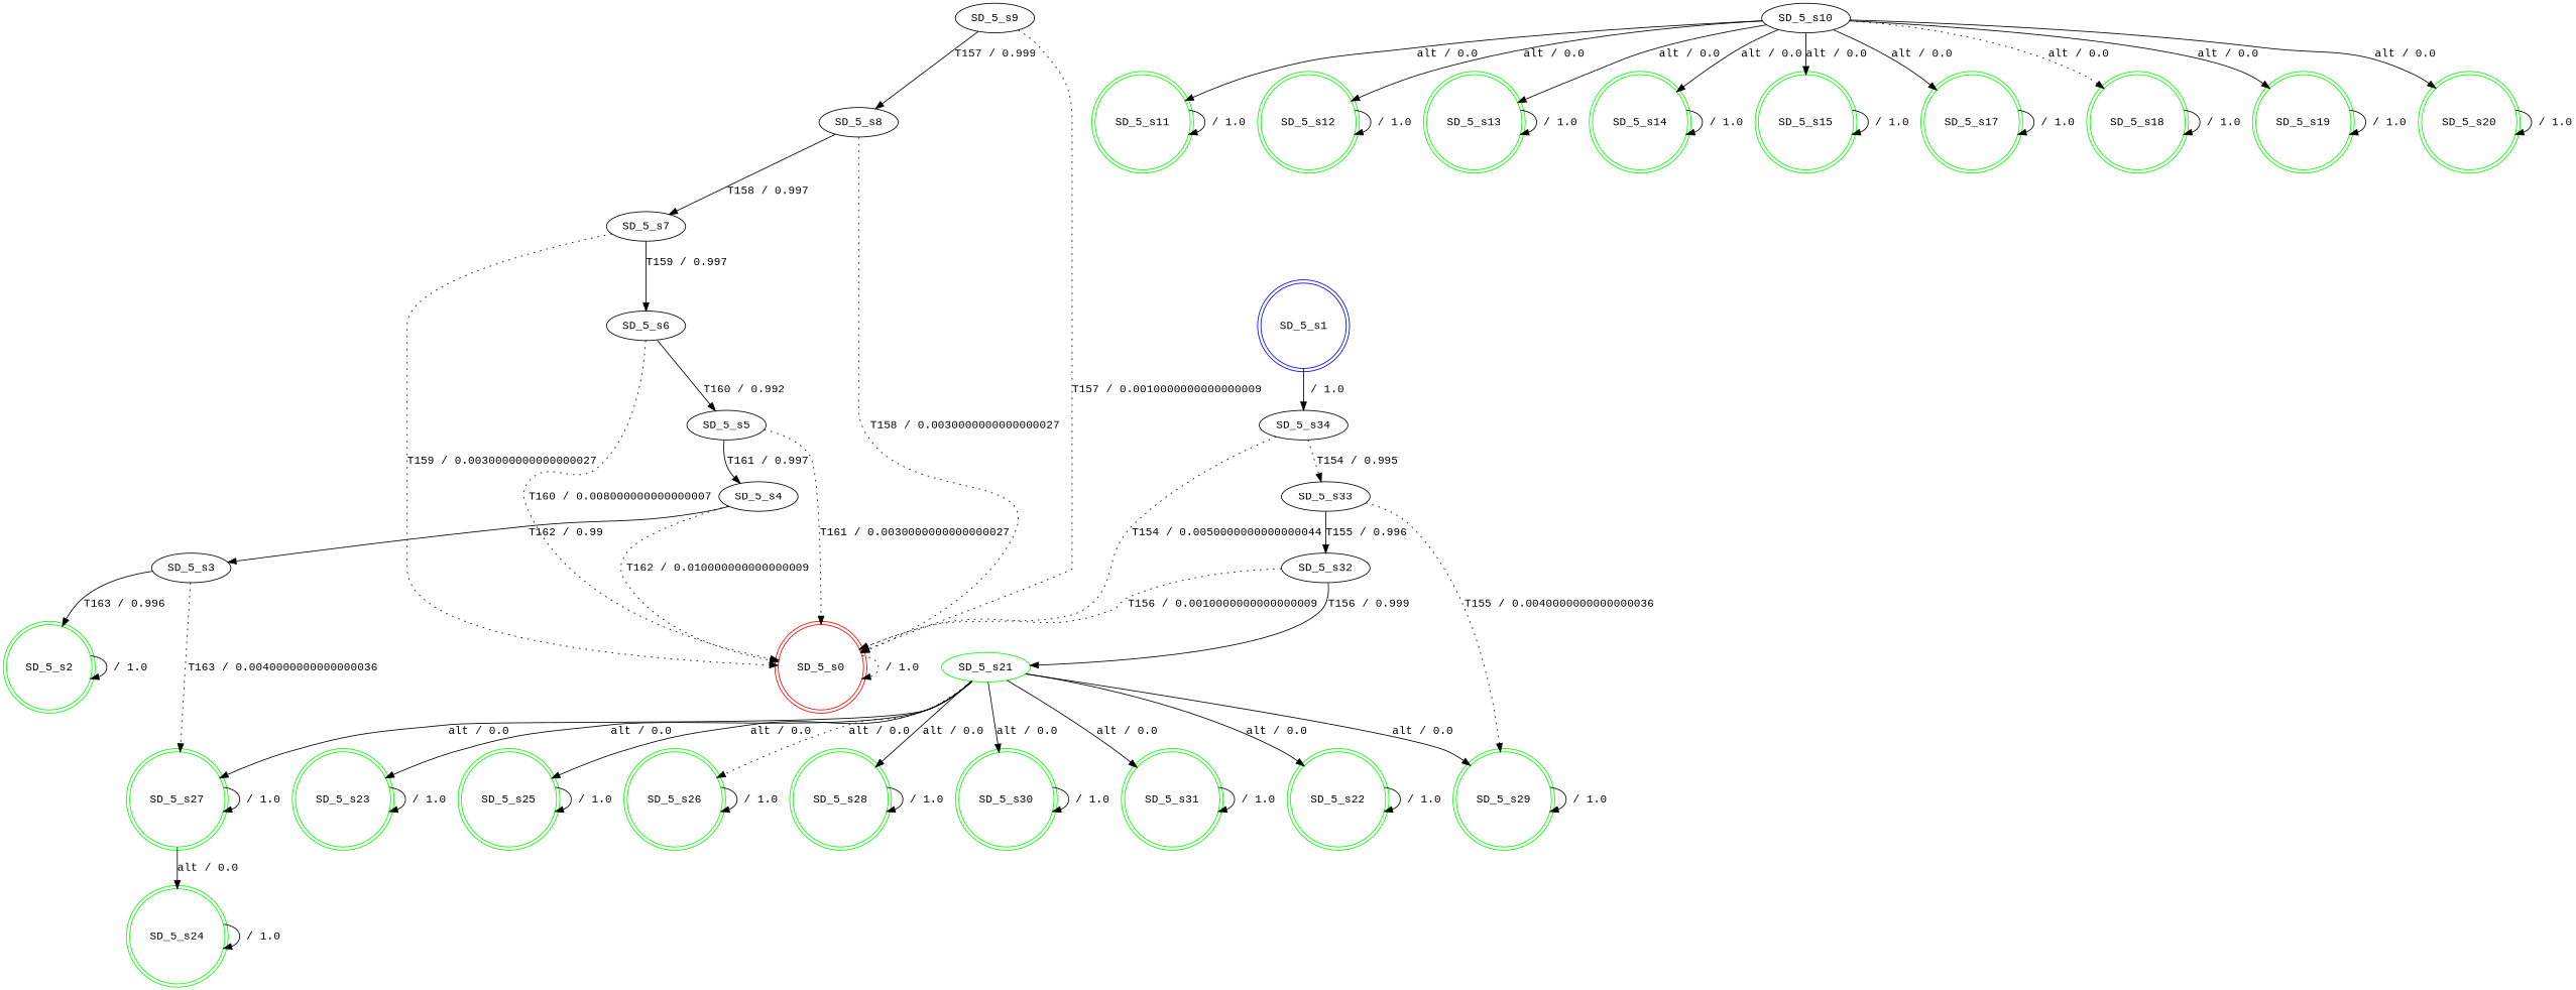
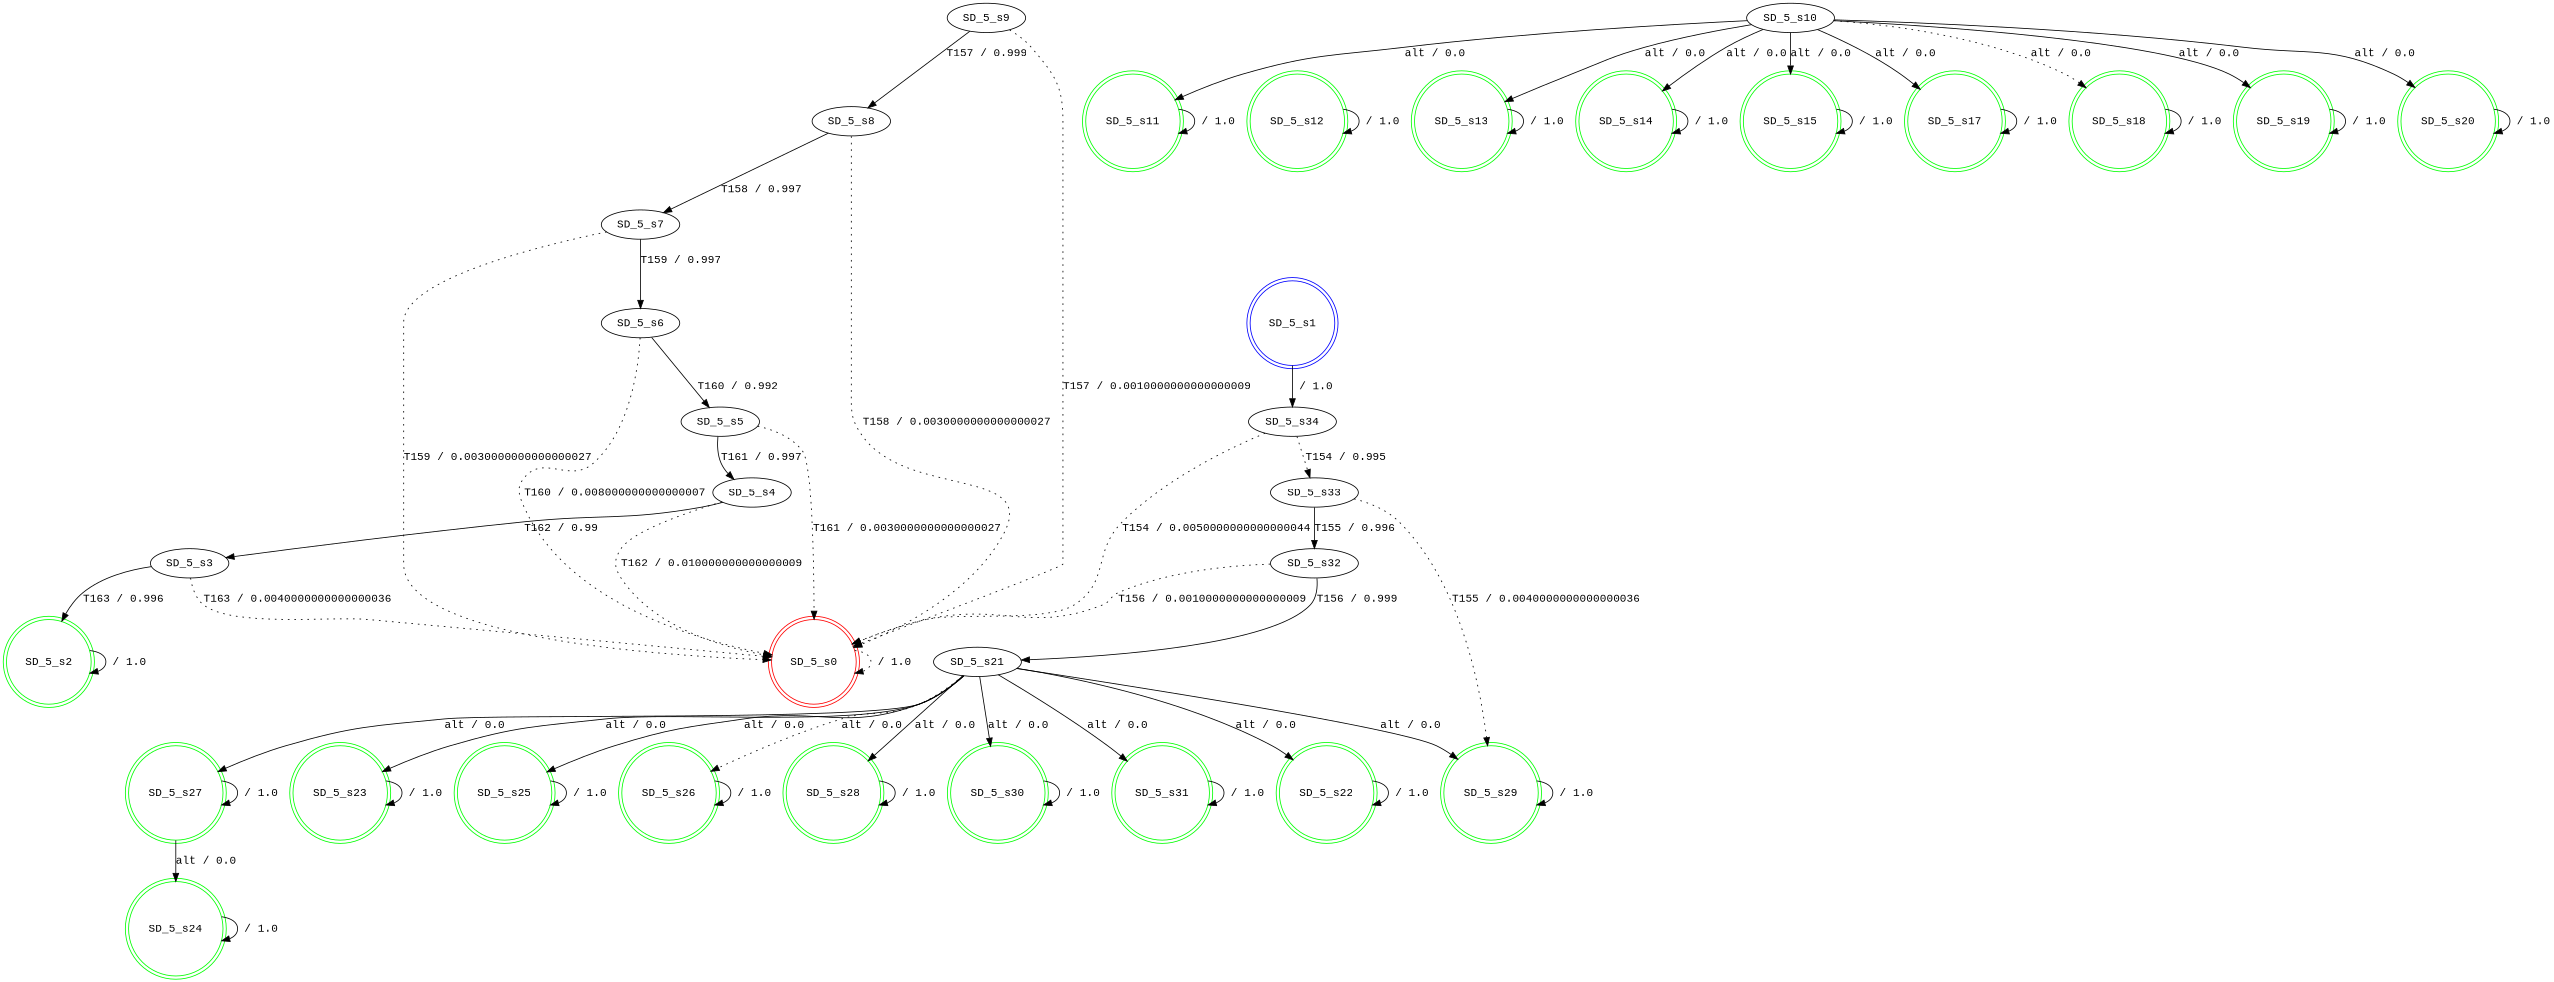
  digraph {
    fontname="Liberation Mono"
    node [color=green fontname="Liberation Mono" shape=doublecircle]
    edge [fontname="Liberation Mono"]
    n1 [color=red label=SD_5_s0]
    n2 [color=blue label=SD_5_s1]
    n3 [label=SD_5_s34 color="" shape=""]
    n4 [label=SD_5_s33 color="" shape=""]
    n5 [label=SD_5_s2]
    n6 [label=SD_5_s3 color="" shape=""]
    n7 [label=SD_5_s4 color="" shape=""]
    n8 [label=SD_5_s5 color="" shape=""]
    n9 [label=SD_5_s6 color="" shape=""]
    n10 [label=SD_5_s7 color="" shape=""]
    n11 [label=SD_5_s8 color="" shape=""]
    n12 [label=SD_5_s9 color="" shape=""]
    n13 [label=SD_5_s10 color="" shape=""]
    n14 [label=SD_5_s11]
    n15 [label=SD_5_s12]
    n16 [label=SD_5_s13]
    n17 [label=SD_5_s14]
    n18 [label=SD_5_s15]
    n19 [label=SD_5_s17]
    n20 [label=SD_5_s18]
    n21 [label=SD_5_s19]
    n22 [label=SD_5_s20]
-   n23 [label=SD_5_s21 shape=""]
+   n23 [label=SD_5_s21 color="" shape=""]
    n24 [label=SD_5_s22]
    n25 [label=SD_5_s23]
    n26 [label=SD_5_s25]
    n27 [label=SD_5_s26]
    n28 [label=SD_5_s27]
    n29 [label=SD_5_s28]
    n30 [label=SD_5_s29]
    n31 [label=SD_5_s30]
    n32 [label=SD_5_s31]
    n33 [label=SD_5_s24]
    n34 [label=SD_5_s32 color="" shape=""]
    n1 -> n1 [label=" / 1.0" style=dotted]
    n2 -> n3 [label=" / 1.0"]
    n3 -> n1 [label="T154 / 0.0050000000000000044" style=dotted]
    n3 -> n4 [label="T154 / 0.995" style=dotted]
    n4 -> n30 [label="T155 / 0.0040000000000000036" style=dotted]
    n4 -> n34 [label="T155 / 0.996"]
    n5 -> n5 [label=" / 1.0"]
-   n6 -> n28 [label="T163 / 0.0040000000000000036" style=dotted]
+   n6 -> n1 [label="T163 / 0.0040000000000000036" style=dotted]
    n6 -> n5 [label="T163 / 0.996"]
    n7 -> n1 [label="T162 / 0.010000000000000009" style=dotted]
    n7 -> n6 [label="T162 / 0.99"]
    n8 -> n1 [label="T161 / 0.0030000000000000027" style=dotted]
    n8 -> n7 [label="T161 / 0.997"]
    n9 -> n1 [label="T160 / 0.008000000000000007" style=dotted]
    n9 -> n8 [label="T160 / 0.992"]
    n10 -> n1 [label="T159 / 0.0030000000000000027" style=dotted]
    n10 -> n9 [label="T159 / 0.997"]
    n11 -> n1 [label="T158 / 0.0030000000000000027" style=dotted]
    n11 -> n10 [label="T158 / 0.997"]
    n12 -> n1 [label="T157 / 0.0010000000000000009" style=dotted]
    n12 -> n11 [label="T157 / 0.999"]
    n13 -> n14 [label="alt / 0.0"]
-   n13 -> n15 [label="alt / 0.0"]
    n13 -> n16 [label="alt / 0.0"]
    n13 -> n17 [label="alt / 0.0"]
    n13 -> n18 [label="alt / 0.0"]
    n13 -> n19 [label="alt / 0.0"]
    n13 -> n20 [label="alt / 0.0" style=dotted]
    n13 -> n21 [label="alt / 0.0"]
    n13 -> n22 [label="alt / 0.0"]
    n14 -> n14 [label=" / 1.0"]
    n15 -> n15 [label=" / 1.0"]
    n16 -> n16 [label=" / 1.0"]
    n17 -> n17 [label=" / 1.0"]
    n18 -> n18 [label=" / 1.0"]
    n19 -> n19 [label=" / 1.0"]
    n20 -> n20 [label=" / 1.0"]
    n21 -> n21 [label=" / 1.0"]
    n22 -> n22 [label=" / 1.0"]
    n23 -> n24 [label="alt / 0.0"]
    n23 -> n25 [label="alt / 0.0"]
    n23 -> n26 [label="alt / 0.0"]
    n23 -> n27 [label="alt / 0.0" style=dotted]
    n23 -> n28 [label="alt / 0.0"]
    n23 -> n29 [label="alt / 0.0"]
    n23 -> n30 [label="alt / 0.0"]
    n23 -> n31 [label="alt / 0.0"]
    n23 -> n32 [label="alt / 0.0"]
    n24 -> n24 [label=" / 1.0"]
    n25 -> n25 [label=" / 1.0"]
    n26 -> n26 [label=" / 1.0"]
    n27 -> n27 [label=" / 1.0"]
    n28 -> n28 [label=" / 1.0"]
    n28 -> n33 [label="alt / 0.0"]
    n29 -> n29 [label=" / 1.0"]
    n30 -> n30 [label=" / 1.0"]
    n31 -> n31 [label=" / 1.0"]
    n32 -> n32 [label=" / 1.0"]
    n33 -> n33 [label=" / 1.0"]
    n34 -> n1 [label="T156 / 0.0010000000000000009" style=dotted]
    n34 -> n23 [label="T156 / 0.999"]
  }
